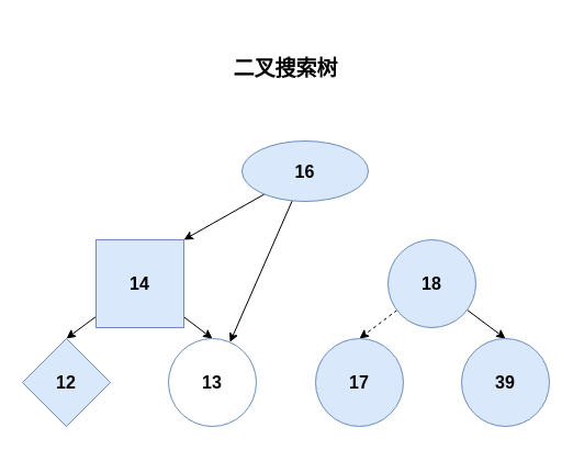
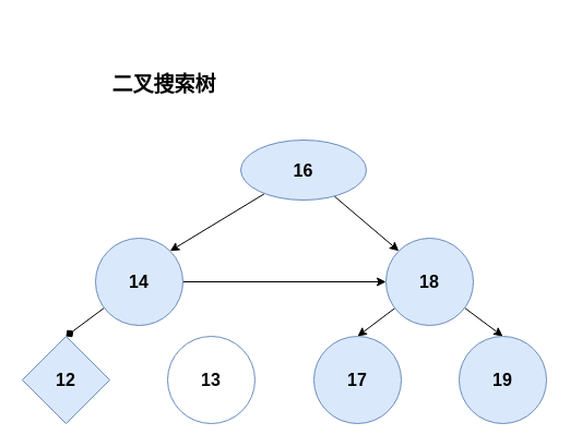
  <mxCell id="0" />
  <mxCell id="1" parent="0" />
  <mxCell id="2" style="edgeStyle=none;rounded=0;orthogonalLoop=1;jettySize=auto;html=1;entryX=1;entryY=0;entryDx=0;entryDy=0;fontSize=16;" edge="1" parent="1" source="4" target="7"><mxGeometry relative="1" as="geometry" /></mxCell>
- <mxCell id="3" style="edgeStyle=none;rounded=0;orthogonalLoop=1;jettySize=auto;html=1;fontSize=16;" edge="1" parent="1" source="4" target="12"><mxGeometry relative="1" as="geometry" /></mxCell>
+ <mxCell id="3" style="edgeStyle=none;rounded=0;orthogonalLoop=1;jettySize=auto;html=1;entryX=0;entryY=0;entryDx=0;entryDy=0;fontSize=16;" edge="1" parent="1" source="4" target="10"><mxGeometry relative="1" as="geometry" /></mxCell>
  <mxCell id="4" value="16" style="ellipse;whiteSpace=wrap;html=1;aspect=fixed;fillColor=#dae8fc;strokeColor=#6c8ebf;fontStyle=1;fontSize=16;" vertex="1" parent="1"><mxGeometry x="220" y="128" width="115" height="55" as="geometry" /></mxCell>
- <mxCell id="5" style="edgeStyle=none;rounded=0;orthogonalLoop=1;jettySize=auto;html=1;entryX=0.5;entryY=0;entryDx=0;entryDy=0;fontSize=16;" edge="1" parent="1" source="7" target="12"><mxGeometry relative="1" as="geometry" /></mxCell>
- <mxCell id="6" style="edgeStyle=none;rounded=0;orthogonalLoop=1;jettySize=auto;html=1;entryX=0.5;entryY=0;entryDx=0;entryDy=0;fontSize=16;" edge="1" parent="1" source="7" target="11"><mxGeometry relative="1" as="geometry" /></mxCell>
- <mxCell id="7" value="14" style="whiteSpace=wrap;html=1;aspect=fixed;fillColor=#dae8fc;strokeColor=#6c8ebf;fontStyle=1;fontSize=16;rounded=0;" vertex="1" parent="1"><mxGeometry x="87" y="218" width="80" height="80" as="geometry" /></mxCell>
- <mxCell id="8" style="edgeStyle=none;rounded=0;orthogonalLoop=1;jettySize=auto;html=1;entryX=0.5;entryY=0;entryDx=0;entryDy=0;fontSize=16;dashed=1;" edge="1" parent="1" source="10" target="13"><mxGeometry relative="1" as="geometry" /></mxCell>
+ <mxCell id="5" style="edgeStyle=none;rounded=0;orthogonalLoop=1;jettySize=auto;html=1;fontSize=16;" edge="1" parent="1" source="7" target="10"><mxGeometry relative="1" as="geometry" /></mxCell>
+ <mxCell id="6" style="edgeStyle=none;rounded=0;orthogonalLoop=1;jettySize=auto;html=1;entryX=0.5;entryY=0;entryDx=0;entryDy=0;fontSize=16;endArrow=diamond;" edge="1" parent="1" source="7" target="11"><mxGeometry relative="1" as="geometry" /></mxCell>
+ <mxCell id="7" value="14" style="ellipse;whiteSpace=wrap;html=1;aspect=fixed;fillColor=#dae8fc;strokeColor=#6c8ebf;fontStyle=1;fontSize=16;" vertex="1" parent="1"><mxGeometry x="87" y="218" width="80" height="80" as="geometry" /></mxCell>
+ <mxCell id="8" style="edgeStyle=none;rounded=0;orthogonalLoop=1;jettySize=auto;html=1;entryX=0.5;entryY=0;entryDx=0;entryDy=0;fontSize=16;" edge="1" parent="1" source="10" target="13"><mxGeometry relative="1" as="geometry" /></mxCell>
  <mxCell id="9" style="edgeStyle=none;rounded=0;orthogonalLoop=1;jettySize=auto;html=1;entryX=0.5;entryY=0;entryDx=0;entryDy=0;fontSize=16;" edge="1" parent="1" source="10" target="14"><mxGeometry relative="1" as="geometry" /></mxCell>
  <mxCell id="10" value="18" style="ellipse;whiteSpace=wrap;html=1;aspect=fixed;fillColor=#dae8fc;strokeColor=#6c8ebf;fontStyle=1;fontSize=16;" vertex="1" parent="1"><mxGeometry x="353" y="218" width="80" height="80" as="geometry" /></mxCell>
  <mxCell id="11" value="12" style="rhombus;whiteSpace=wrap;html=1;aspect=fixed;fillColor=#dae8fc;strokeColor=#6c8ebf;fontStyle=1;fontSize=16;" vertex="1" parent="1"><mxGeometry x="20" y="308" width="80" height="80" as="geometry" /></mxCell>
  <mxCell id="12" value="13" style="ellipse;whiteSpace=wrap;html=1;aspect=fixed;fillColor=#ffffff;strokeColor=#6c8ebf;fontStyle=1;fontSize=16;" vertex="1" parent="1"><mxGeometry x="153" y="308" width="80" height="80" as="geometry" /></mxCell>
  <mxCell id="13" value="17" style="ellipse;whiteSpace=wrap;html=1;aspect=fixed;fillColor=#dae8fc;strokeColor=#6c8ebf;fontStyle=1;fontSize=16;" vertex="1" parent="1"><mxGeometry x="287" y="308" width="80" height="80" as="geometry" /></mxCell>
- <mxCell id="14" value="39" style="ellipse;whiteSpace=wrap;html=1;aspect=fixed;fillColor=#dae8fc;strokeColor=#6c8ebf;fontStyle=1;fontSize=16;" vertex="1" parent="1"><mxGeometry x="420" y="308" width="80" height="80" as="geometry" /></mxCell>
- <mxCell id="15" value="&lt;span&gt;&lt;font&gt;二叉搜索树&lt;/font&gt;&lt;/span&gt;" style="text;strokeColor=none;align=center;fillColor=none;html=1;verticalAlign=middle;whiteSpace=wrap;rounded=0;fontSize=19;fontStyle=1" vertex="1" parent="1"><mxGeometry x="174" y="20" width="172" height="86" as="geometry" /></mxCell>
+ <mxCell id="14" value="19" style="ellipse;whiteSpace=wrap;html=1;aspect=fixed;fillColor=#dae8fc;strokeColor=#6c8ebf;fontStyle=1;fontSize=16;" vertex="1" parent="1"><mxGeometry x="420" y="308" width="80" height="80" as="geometry" /></mxCell>
+ <mxCell id="15" value="&lt;span&gt;&lt;font&gt;二叉搜索树&lt;/font&gt;&lt;/span&gt;" style="text;strokeColor=none;align=center;fillColor=none;html=1;verticalAlign=middle;whiteSpace=wrap;rounded=0;fontSize=19;fontStyle=1" vertex="1" parent="1"><mxGeometry x="64" y="35" width="172" height="86" as="geometry" /></mxCell>
